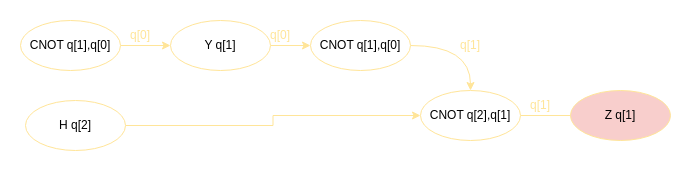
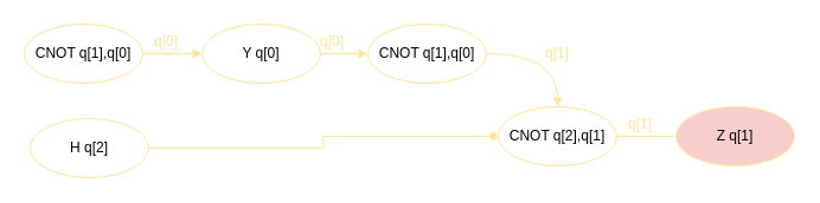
  <mxCell id="0" />
  <mxCell id="1" parent="0" />
  <mxCell id="2" style="edgeStyle=orthogonalEdgeStyle;rounded=0;orthogonalLoop=1;jettySize=auto;html=1;exitX=1;exitY=0.5;exitDx=0;exitDy=0;entryX=0;entryY=0.5;entryDx=0;entryDy=0;fontColor=none;labelBackgroundColor=none;noLabel=1;strokeColor=#FFE599;" edge="1" parent="1" source="3" target="9"><mxGeometry relative="1" as="geometry" /></mxCell>
  <mxCell id="3" value="CNOT q[1],q[0]" style="ellipse;whiteSpace=wrap;html=1;strokeColor=#FFE599;" vertex="1" parent="1"><mxGeometry x="20" y="20" width="100" height="50" as="geometry" /></mxCell>
  <mxCell id="4" style="edgeStyle=orthogonalEdgeStyle;orthogonalLoop=1;jettySize=auto;html=1;exitX=1;exitY=0.5;exitDx=0;exitDy=0;curved=1;strokeColor=#FFE599;" edge="1" parent="1" source="5" target="7"><mxGeometry relative="1" as="geometry" /></mxCell>
  <mxCell id="5" value="CNOT q[1],q[0]" style="ellipse;whiteSpace=wrap;html=1;strokeColor=#FFE599;" vertex="1" parent="1"><mxGeometry x="310" y="20" width="100" height="50" as="geometry" /></mxCell>
  <mxCell id="6" style="edgeStyle=orthogonalEdgeStyle;rounded=0;orthogonalLoop=1;jettySize=auto;html=1;exitX=1;exitY=0.5;exitDx=0;exitDy=0;entryX=0;entryY=0.5;entryDx=0;entryDy=0;strokeColor=#FFE599;endArrow=none;" edge="1" parent="1" source="7" target="12"><mxGeometry relative="1" as="geometry" /></mxCell>
  <mxCell id="7" value="CNOT q[2],q[1]" style="ellipse;whiteSpace=wrap;html=1;strokeColor=#FFE599;" vertex="1" parent="1"><mxGeometry x="420" y="90" width="100" height="50" as="geometry" /></mxCell>
  <mxCell id="8" style="edgeStyle=orthogonalEdgeStyle;rounded=0;orthogonalLoop=1;jettySize=auto;html=1;exitX=1;exitY=0.5;exitDx=0;exitDy=0;entryX=0;entryY=0.5;entryDx=0;entryDy=0;strokeColor=#FFE599;" edge="1" parent="1" source="9" target="5"><mxGeometry relative="1" as="geometry" /></mxCell>
- <mxCell id="9" value="Y q[1]" style="ellipse;whiteSpace=wrap;html=1;strokeColor=#FFE599;" vertex="1" parent="1"><mxGeometry x="170" y="20" width="100" height="50" as="geometry" /></mxCell>
- <mxCell id="10" style="edgeStyle=orthogonalEdgeStyle;rounded=0;orthogonalLoop=1;jettySize=auto;html=1;exitX=1;exitY=0.5;exitDx=0;exitDy=0;entryX=0;entryY=0.5;entryDx=0;entryDy=0;strokeColor=#FFE599;" edge="1" parent="1" source="11" target="7"><mxGeometry relative="1" as="geometry" /></mxCell>
+ <mxCell id="9" value="Y q[0]" style="ellipse;whiteSpace=wrap;html=1;strokeColor=#FFE599;" vertex="1" parent="1"><mxGeometry x="170" y="20" width="100" height="50" as="geometry" /></mxCell>
+ <mxCell id="10" style="edgeStyle=orthogonalEdgeStyle;rounded=0;orthogonalLoop=1;jettySize=auto;html=1;exitX=1;exitY=0.5;exitDx=0;exitDy=0;entryX=0;entryY=0.5;entryDx=0;entryDy=0;strokeColor=#FFE599;endArrow=diamond;" edge="1" parent="1" source="11" target="7"><mxGeometry relative="1" as="geometry" /></mxCell>
  <mxCell id="11" value="H q[2]" style="ellipse;whiteSpace=wrap;html=1;strokeColor=#FFE599;" vertex="1" parent="1"><mxGeometry x="25" y="100" width="100" height="50" as="geometry" /></mxCell>
  <mxCell id="12" value="Z q[1]" style="ellipse;whiteSpace=wrap;html=1;strokeColor=#FFE599;fillColor=#f8cecc;" vertex="1" parent="1"><mxGeometry x="570" y="90" width="100" height="50" as="geometry" /></mxCell>
  <mxCell id="13" value="q[0]" style="text;html=1;strokeColor=none;fillColor=none;align=center;verticalAlign=middle;whiteSpace=wrap;rounded=0;fontColor=#FFE599;" vertex="1" parent="1"><mxGeometry x="110" y="20" width="60" height="30" as="geometry" /></mxCell>
  <mxCell id="14" value="q[0]" style="text;html=1;strokeColor=none;fillColor=none;align=center;verticalAlign=middle;whiteSpace=wrap;rounded=0;fontColor=#FFE599;" vertex="1" parent="1"><mxGeometry x="250" y="20" width="60" height="30" as="geometry" /></mxCell>
  <mxCell id="15" value="q[1]" style="text;html=1;strokeColor=none;fillColor=none;align=center;verticalAlign=middle;whiteSpace=wrap;rounded=0;fontColor=#FFE599;" vertex="1" parent="1"><mxGeometry x="440" y="30" width="60" height="30" as="geometry" /></mxCell>
  <mxCell id="16" value="q[1]" style="text;html=1;strokeColor=none;fillColor=none;align=center;verticalAlign=middle;whiteSpace=wrap;rounded=0;fontColor=#FFE599;" vertex="1" parent="1"><mxGeometry x="510" y="90" width="60" height="30" as="geometry" /></mxCell>
